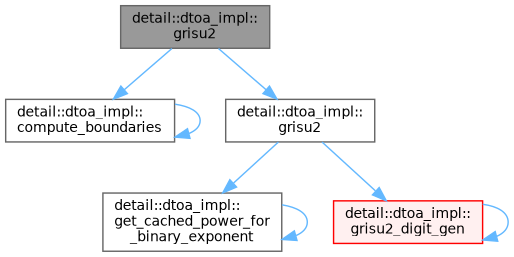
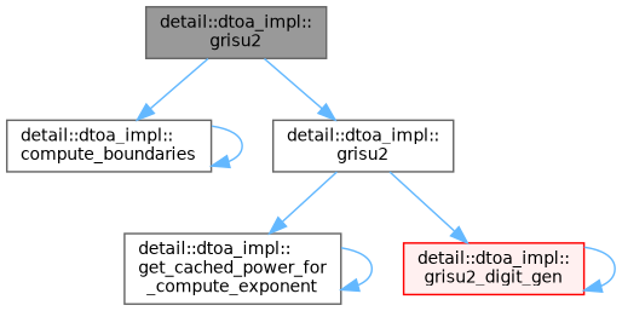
  digraph {
    rankdir=TB
    node [color=grey40 fillcolor=white fontname=Helvetica fontsize=10 shape=box style=filled]
    edge [color=steelblue1 fontname=Helvetica fontsize=10 labelfontname=Helvetica labelfontsize=10 style=solid]
    n1 [color=gray40 fillcolor=grey60 fontcolor=black height=0.2 label="detail::dtoa_impl::\lgrisu2" width=0.4]
    n2 [height=0.2 label="detail::dtoa_impl::\lcompute_boundaries" width=0.4]
    n3 [height=0.2 label="detail::dtoa_impl::\lgrisu2" width=0.4]
-   n4 [height=0.2 label="detail::dtoa_impl::\lget_cached_power_for\l_binary_exponent" width=0.4]
+   n4 [height=0.2 label="detail::dtoa_impl::\lget_cached_power_for\l_compute_exponent" width=0.4]
    n5 [color=red fillcolor="#FFF0F0" height=0.2 label="detail::dtoa_impl::\lgrisu2_digit_gen" width=0.4]
    n1 -> n2
    n1 -> n3
    n2 -> n2
    n3 -> n4
    n3 -> n5
    n4 -> n4
    n5 -> n5
  }
